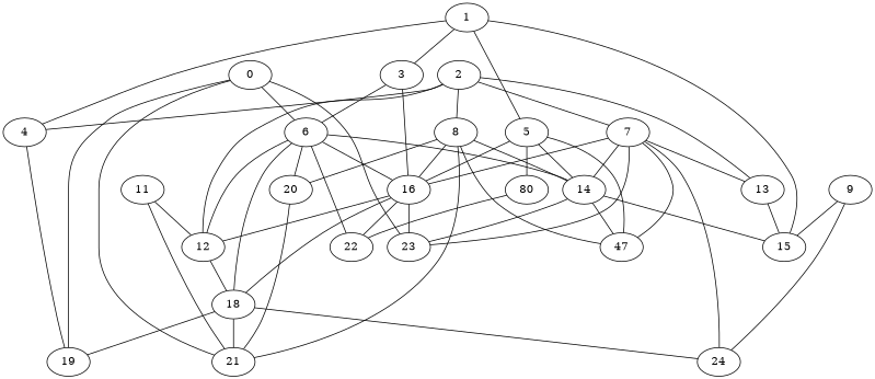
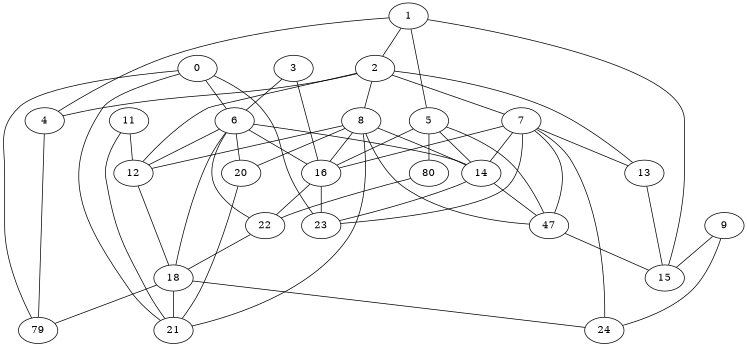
  graph {
    0
    6
-   19
+   19 [label=79]
    21
    23
    12
    16
    14
    18
    20
    22
    1
    2
    4
    5
    15
    7
    8
    13
    n20 [label=80]
    n21 [label=47]
    24
    3
    9
    11
    0 -- 6
    0 -- 19
    0 -- 21
    0 -- 23
    6 -- 12
    6 -- 16
    6 -- 14
    6 -- 18
    6 -- 20
    6 -- 22
    12 -- 18
    16 -- 23
-   16 -- 18
+   22 -- 18
    16 -- 22
    14 -- 23
-   14 -- 15
+   n21 -- 15
    14 -- n21
    18 -- 19
    18 -- 21
    18 -- 24
    20 -- 21
-   1 -- 3
+   1 -- 2
    1 -- 4
    1 -- 5
    1 -- 15
    2 -- 12
    2 -- 4
    2 -- 7
    2 -- 8
    2 -- 13
    4 -- 19
    5 -- 16
    5 -- 14
    5 -- n20
    5 -- n21
    7 -- 23
    7 -- 16
    7 -- 14
    7 -- 13
    7 -- n21
    7 -- 24
    8 -- 21
-   16 -- 12
+   8 -- 12
    8 -- 16
    8 -- 14
    8 -- 20
    8 -- n21
    13 -- 15
    n20 -- 22
    3 -- 6
    3 -- 16
    9 -- 15
    9 -- 24
    11 -- 21
    11 -- 12
  }
